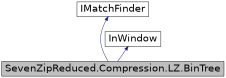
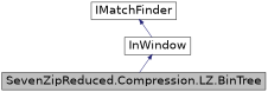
  digraph {
    node [color=black fillcolor=white fontname=Helvetica fontsize=24 shape=record style=filled]
    edge [color=midnightblue dir=back fontname=Helvetica fontsize=24 labelfontname=Helvetica labelfontsize=24 style=solid]
    n1 [fillcolor=grey75 fontcolor=black height=0.2 label="SevenZipReduced.Compression.LZ.BinTree" width=0.4]
    n2 [height=0.2 label=InWindow width=0.4]
    n3 [height=0.2 label=IMatchFinder width=0.4]
    n2 -> n1
-   n3 -> n1
+   n3 -> n2
  }
